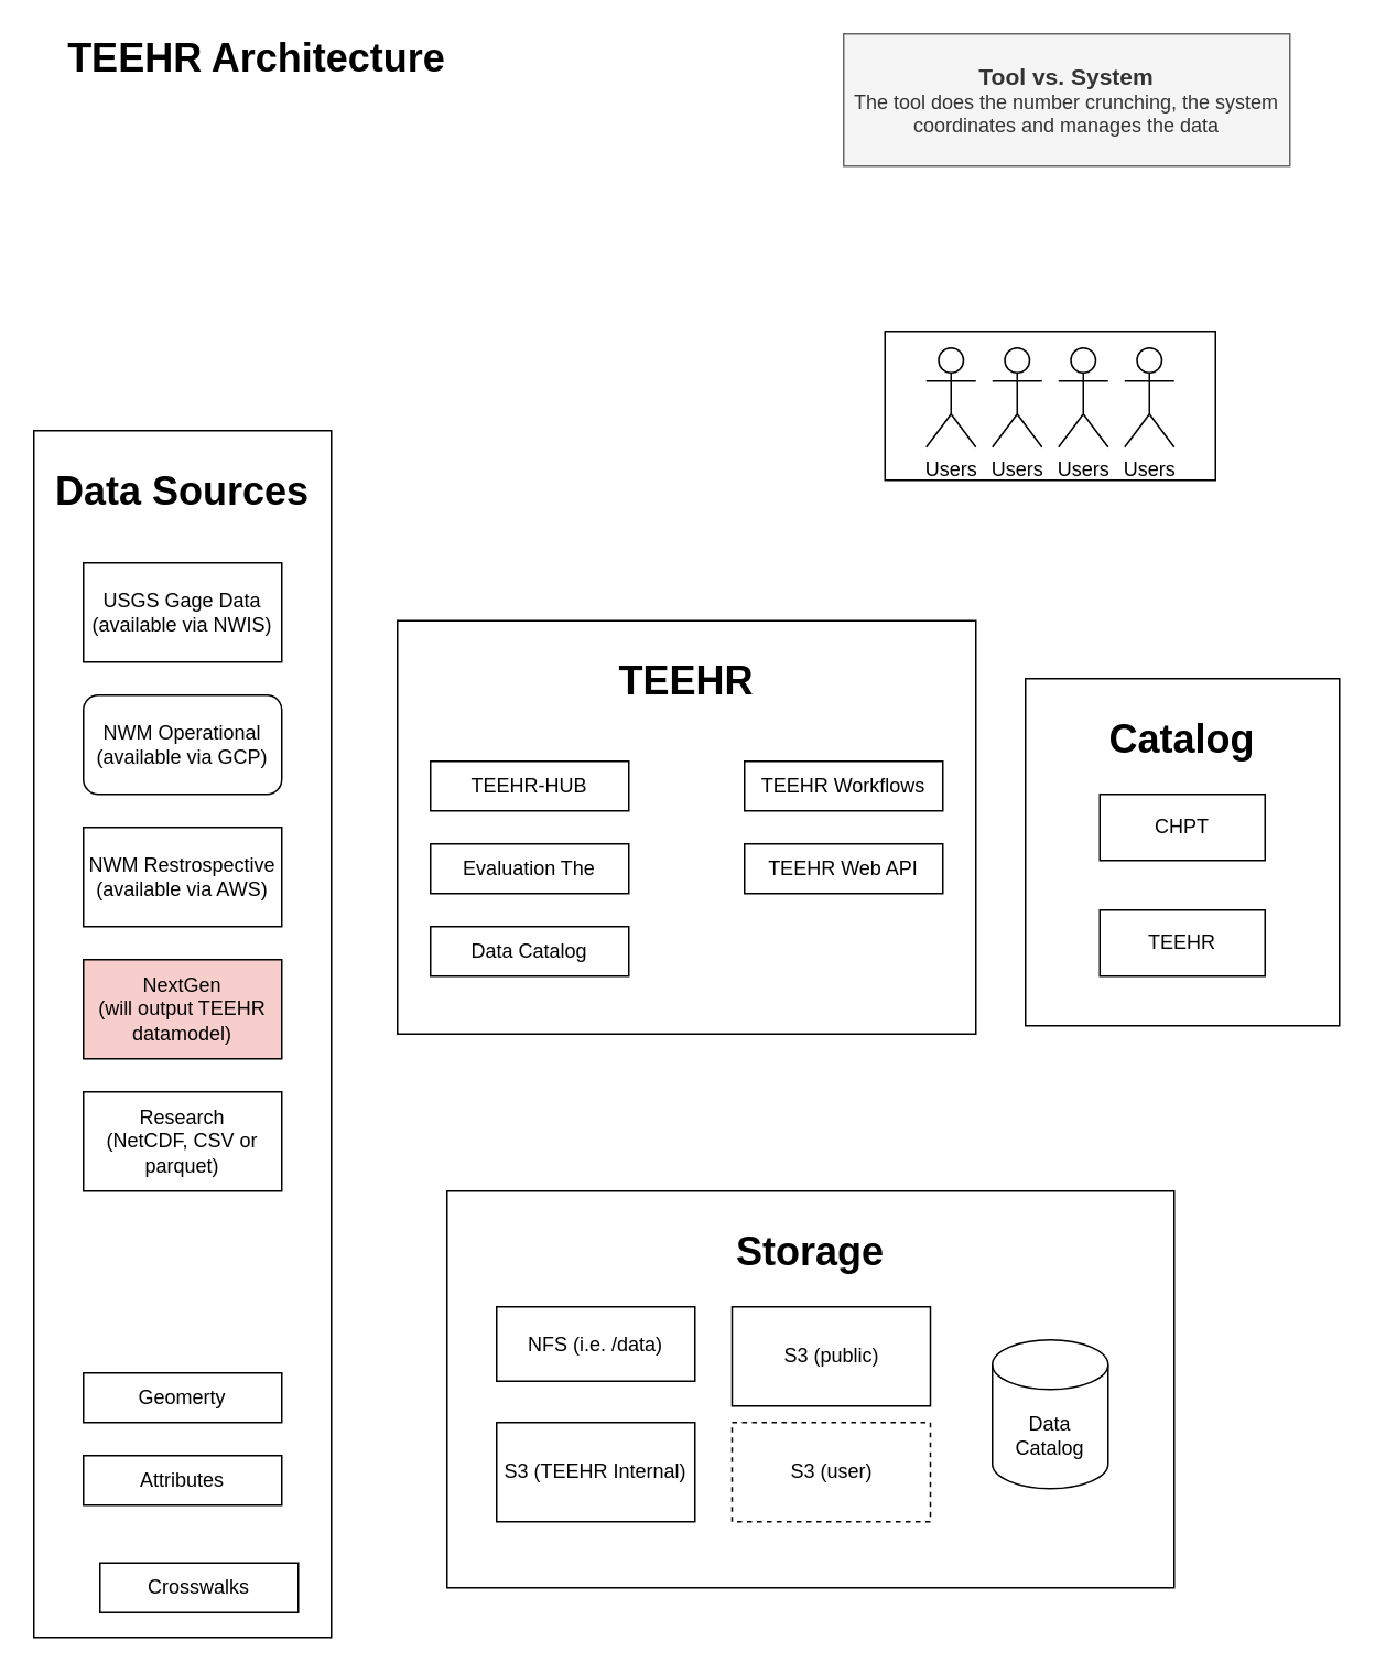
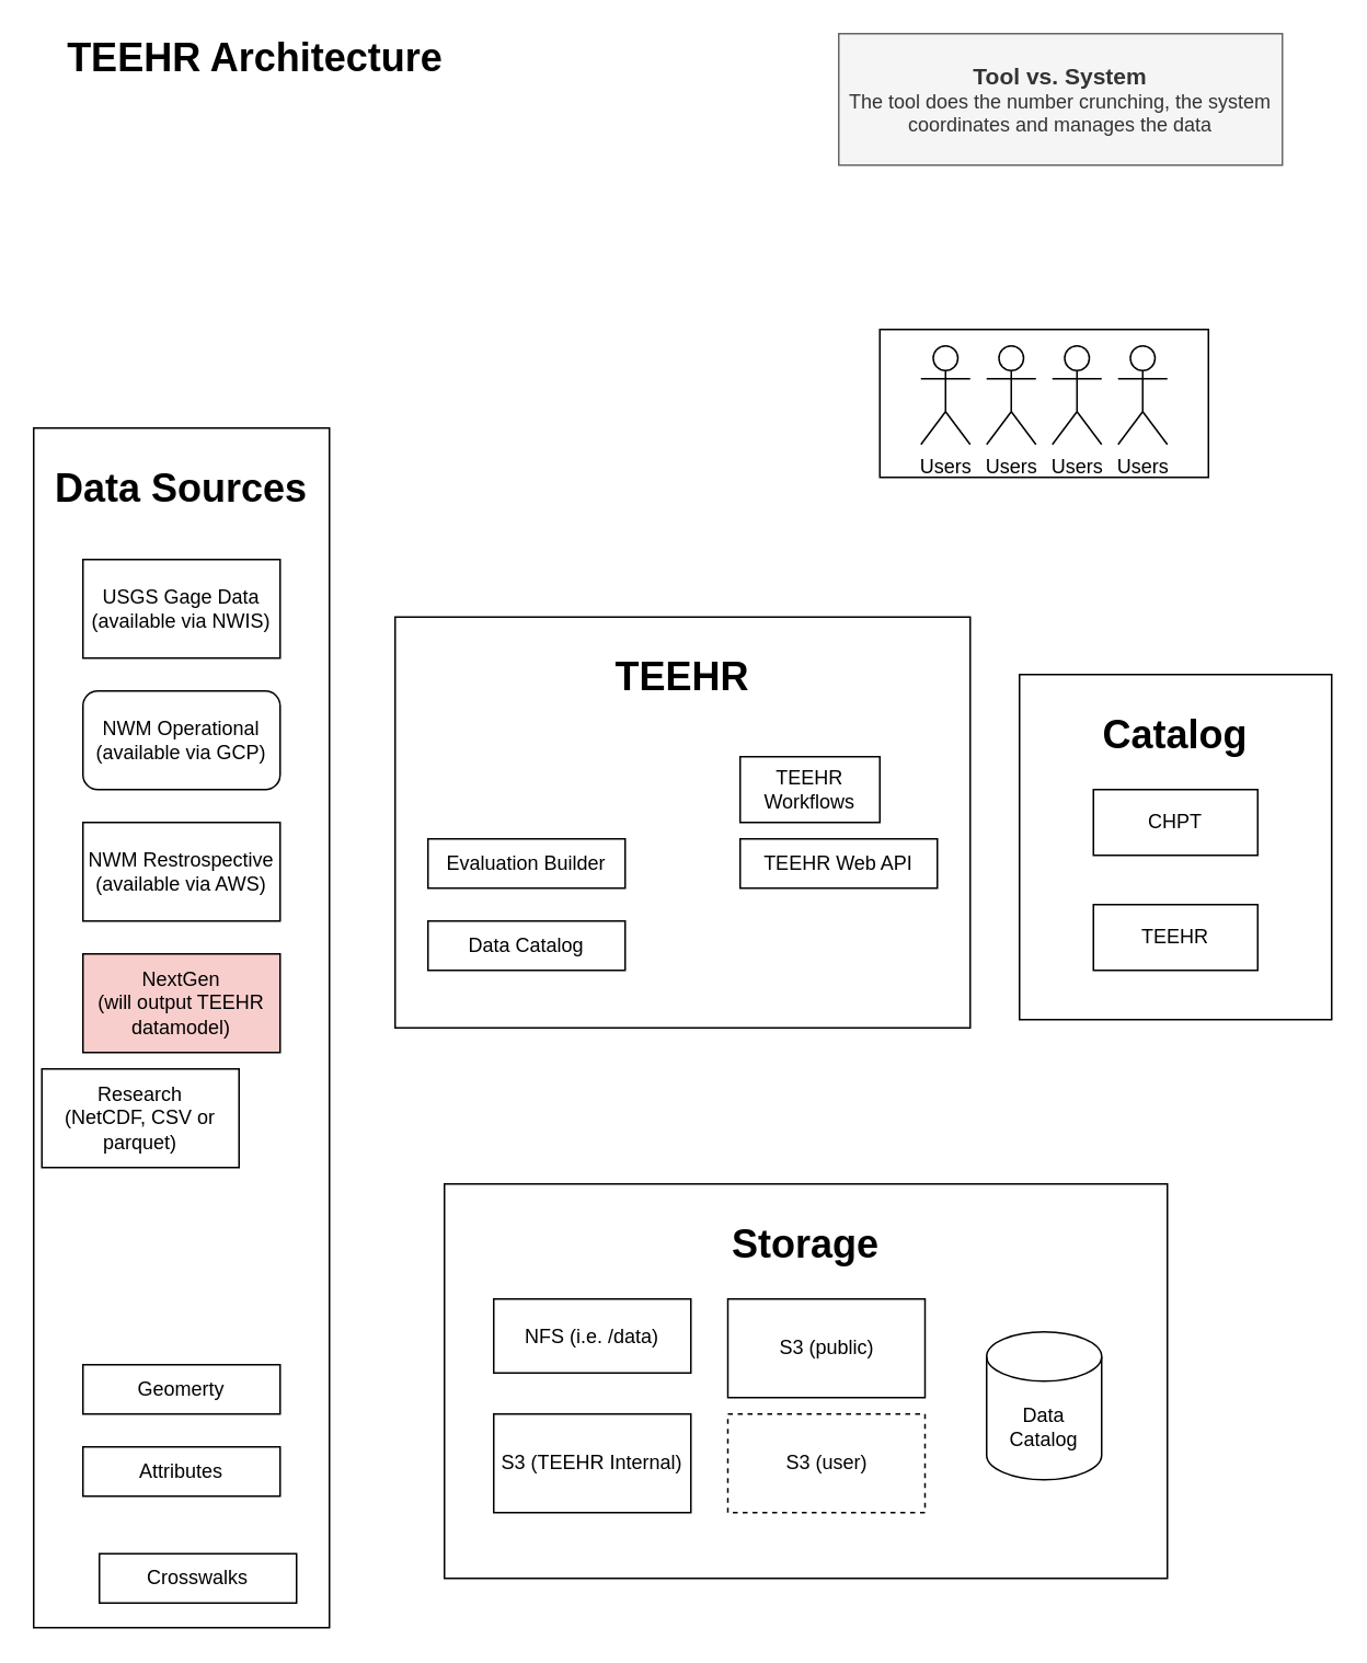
  <mxCell id="0" />
  <mxCell id="1" parent="0" />
  <mxCell id="2" value="" style="rounded=0;whiteSpace=wrap;html=1;" vertex="1" parent="1"><mxGeometry x="535" y="200" width="200" height="90" as="geometry" /></mxCell>
  <mxCell id="3" value="&lt;h1&gt;TEEHR&lt;/h1&gt;" style="rounded=0;whiteSpace=wrap;html=1;verticalAlign=top;" parent="1" vertex="1"><mxGeometry x="240" y="375" width="350" height="250" as="geometry" /></mxCell>
  <mxCell id="4" value="&lt;b style=&quot;font-size: 14px;&quot;&gt;Tool vs. System&lt;br&gt;&lt;/b&gt;The tool does the number crunching, the system coordinates and manages the data" style="text;html=1;align=center;verticalAlign=middle;whiteSpace=wrap;rounded=0;fillColor=#f5f5f5;fontColor=#333333;strokeColor=#666666;" parent="1" vertex="1"><mxGeometry x="510" y="20" width="270" height="80" as="geometry" /></mxCell>
  <mxCell id="5" value="&lt;h1&gt;Storage&lt;/h1&gt;" style="rounded=0;whiteSpace=wrap;html=1;verticalAlign=top;" parent="1" vertex="1"><mxGeometry x="270" y="720" width="440" height="240" as="geometry" /></mxCell>
  <mxCell id="6" value="&lt;h1&gt;Catalog&lt;/h1&gt;" style="rounded=0;whiteSpace=wrap;html=1;verticalAlign=top;" parent="1" vertex="1"><mxGeometry x="620" y="410" width="190" height="210" as="geometry" /></mxCell>
  <mxCell id="7" value="Users" style="shape=umlActor;verticalLabelPosition=bottom;verticalAlign=top;html=1;outlineConnect=0;" parent="1" vertex="1"><mxGeometry x="560" y="210" width="30" height="60" as="geometry" /></mxCell>
  <mxCell id="8" value="&lt;span style=&quot;text-align: left;&quot;&gt;NFS (i.e. /data)&lt;/span&gt;" style="rounded=0;whiteSpace=wrap;html=1;" parent="1" vertex="1"><mxGeometry x="300" y="790" width="120" height="45" as="geometry" /></mxCell>
  <mxCell id="9" value="&lt;span style=&quot;text-align: left;&quot;&gt;S3 (public)&lt;/span&gt;" style="rounded=0;whiteSpace=wrap;html=1;" parent="1" vertex="1"><mxGeometry x="442.5" y="790" width="120" height="60" as="geometry" /></mxCell>
  <mxCell id="10" value="&lt;span style=&quot;text-align: left;&quot;&gt;S3 (user)&lt;/span&gt;" style="rounded=0;whiteSpace=wrap;html=1;dashed=1;" parent="1" vertex="1"><mxGeometry x="442.5" y="860" width="120" height="60" as="geometry" /></mxCell>
  <mxCell id="11" value="&lt;span style=&quot;text-align: left;&quot;&gt;S3 (TEEHR Internal)&lt;/span&gt;" style="rounded=0;whiteSpace=wrap;html=1;" parent="1" vertex="1"><mxGeometry x="300" y="860" width="120" height="60" as="geometry" /></mxCell>
  <mxCell id="12" value="CHPT" style="rounded=0;whiteSpace=wrap;html=1;" parent="1" vertex="1"><mxGeometry x="665" y="480" width="100" height="40" as="geometry" /></mxCell>
  <mxCell id="13" value="TEEHR" style="rounded=0;whiteSpace=wrap;html=1;" parent="1" vertex="1"><mxGeometry x="665" y="550" width="100" height="40" as="geometry" /></mxCell>
  <mxCell id="14" value="Data Catalog" style="shape=cylinder3;whiteSpace=wrap;html=1;boundedLbl=1;backgroundOutline=1;size=15;" parent="1" vertex="1"><mxGeometry x="600" y="810" width="70" height="90" as="geometry" /></mxCell>
  <mxCell id="15" value="&lt;h1&gt;Data Sources&lt;/h1&gt;" style="rounded=0;whiteSpace=wrap;html=1;verticalAlign=top;" parent="1" vertex="1"><mxGeometry x="20" y="260" width="180" height="730" as="geometry" /></mxCell>
  <mxCell id="16" value="USGS Gage Data&lt;br&gt;(available via NWIS)" style="rounded=0;whiteSpace=wrap;html=1;" parent="1" vertex="1"><mxGeometry x="50" y="340" width="120" height="60" as="geometry" /></mxCell>
  <mxCell id="17" value="NWM Operational&lt;br&gt;(available via GCP)" style="whiteSpace=wrap;html=1;rounded=1;" parent="1" vertex="1"><mxGeometry x="50" y="420" width="120" height="60" as="geometry" /></mxCell>
  <mxCell id="18" value="NWM Restrospective&lt;br&gt;(available via AWS)" style="rounded=0;whiteSpace=wrap;html=1;" parent="1" vertex="1"><mxGeometry x="50" y="500" width="120" height="60" as="geometry" /></mxCell>
  <mxCell id="19" value="NextGen&lt;br&gt;(will output TEEHR datamodel)" style="rounded=0;whiteSpace=wrap;html=1;fillColor=#f8cecc;" parent="1" vertex="1"><mxGeometry x="50" y="580" width="120" height="60" as="geometry" /></mxCell>
- <mxCell id="20" value="Research&lt;br&gt;(NetCDF, CSV or parquet)" style="rounded=0;whiteSpace=wrap;html=1;" parent="1" vertex="1"><mxGeometry x="50" y="660" width="120" height="60" as="geometry" /></mxCell>
+ <mxCell id="20" value="Research&lt;br&gt;(NetCDF, CSV or parquet)" style="rounded=0;whiteSpace=wrap;html=1;" parent="1" vertex="1"><mxGeometry x="25" y="650" width="120" height="60" as="geometry" /></mxCell>
  <mxCell id="21" value="Data Catalog" style="rounded=0;whiteSpace=wrap;html=1;" parent="1" vertex="1"><mxGeometry x="260" y="560" width="120" height="30" as="geometry" /></mxCell>
- <mxCell id="22" value="Evaluation The" style="rounded=0;whiteSpace=wrap;html=1;" parent="1" vertex="1"><mxGeometry x="260" y="510" width="120" height="30" as="geometry" /></mxCell>
+ <mxCell id="22" value="Evaluation Builder" style="rounded=0;whiteSpace=wrap;html=1;" parent="1" vertex="1"><mxGeometry x="260" y="510" width="120" height="30" as="geometry" /></mxCell>
  <mxCell id="23" value="&lt;h1&gt;&lt;font style=&quot;font-size: 24px;&quot;&gt;TEEHR Architecture&lt;/font&gt;&lt;/h1&gt;" style="text;html=1;strokeColor=none;fillColor=none;align=center;verticalAlign=middle;whiteSpace=wrap;rounded=0;" parent="1" vertex="1"><mxGeometry x="20" y="20" width="270" height="30" as="geometry" /></mxCell>
  <mxCell id="24" value="Geomerty" style="rounded=0;whiteSpace=wrap;html=1;" parent="1" vertex="1"><mxGeometry x="50" y="830" width="120" height="30" as="geometry" /></mxCell>
  <mxCell id="25" value="Attributes" style="rounded=0;whiteSpace=wrap;html=1;" parent="1" vertex="1"><mxGeometry x="50" y="880" width="120" height="30" as="geometry" /></mxCell>
  <mxCell id="26" value="Crosswalks" style="rounded=0;whiteSpace=wrap;html=1;" parent="1" vertex="1"><mxGeometry x="60" y="945" width="120" height="30" as="geometry" /></mxCell>
  <mxCell id="27" value="TEEHR Web API" style="rounded=0;whiteSpace=wrap;html=1;" parent="1" vertex="1"><mxGeometry x="450" y="510" width="120" height="30" as="geometry" /></mxCell>
- <mxCell id="28" value="TEEHR Workflows" style="rounded=0;whiteSpace=wrap;html=1;" parent="1" vertex="1"><mxGeometry x="450" y="460" width="120" height="30" as="geometry" /></mxCell>
- <mxCell id="29" value="TEEHR-HUB" style="rounded=0;whiteSpace=wrap;html=1;" parent="1" vertex="1"><mxGeometry x="260" y="460" width="120" height="30" as="geometry" /></mxCell>
+ <mxCell id="28" value="TEEHR Workflows" style="rounded=0;whiteSpace=wrap;html=1;" parent="1" vertex="1"><mxGeometry x="450" y="460" width="85" height="40" as="geometry" /></mxCell>
  <mxCell id="30" value="Users" style="shape=umlActor;verticalLabelPosition=bottom;verticalAlign=top;html=1;outlineConnect=0;" vertex="1" parent="1"><mxGeometry x="600" y="210" width="30" height="60" as="geometry" /></mxCell>
  <mxCell id="31" value="Users" style="shape=umlActor;verticalLabelPosition=bottom;verticalAlign=top;html=1;outlineConnect=0;" vertex="1" parent="1"><mxGeometry x="640" y="210" width="30" height="60" as="geometry" /></mxCell>
  <mxCell id="32" value="Users" style="shape=umlActor;verticalLabelPosition=bottom;verticalAlign=top;html=1;outlineConnect=0;" vertex="1" parent="1"><mxGeometry x="680" y="210" width="30" height="60" as="geometry" /></mxCell>
